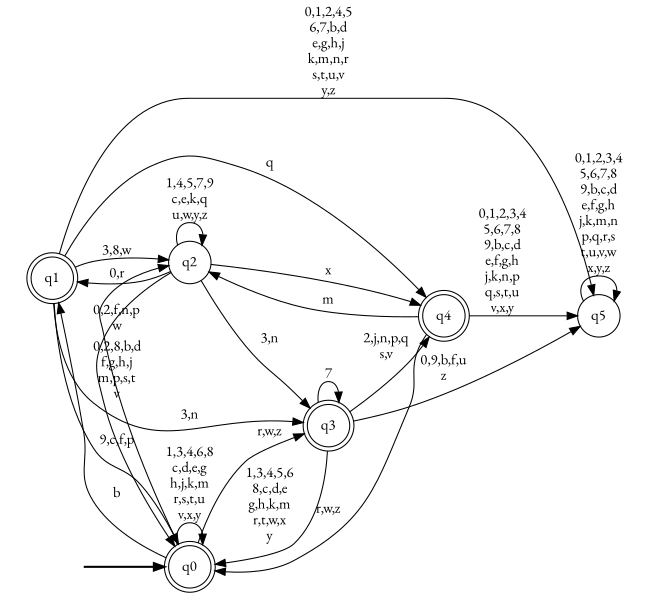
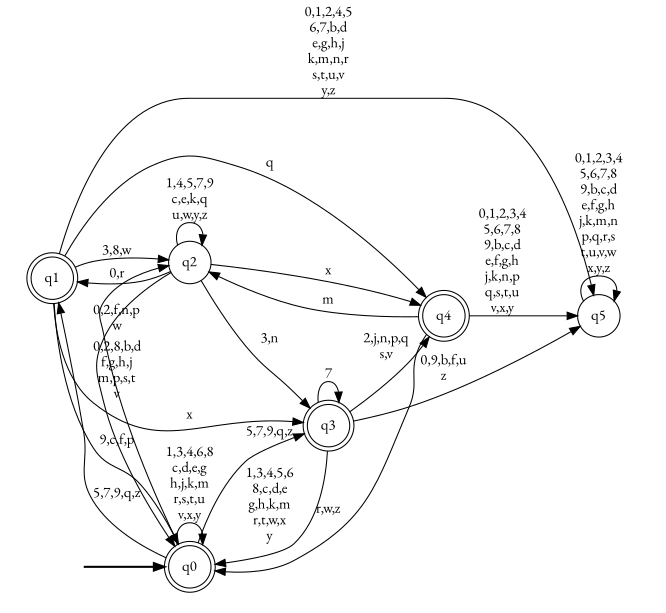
  digraph {
    fontname="EB Garamond"
    rankdir=LR
    node [fontname="EB Garamond" shape=doublecircle style="rounded,filled" color=black fillcolor=white]
    edge [fontname="EB Garamond"]
    __start0 [height=0 shape=none style=invis width=0 color="" fillcolor=""]
    n2 [label=q0]
    n3 [label=q1]
    n4 [label=q2 shape=circle style=filled]
    n5 [label=q3]
    n6 [label=q4 style=filled]
    n7 [label=q5 shape=circle style=filled]
    subgraph cluster_1 {
      nodesep=0.15
      ranksep=0.15
      style=invis
      __start0
      n2
    }
    __start0 -> n2 [penwidth=2]
    n2 -> n2 [label="1,3,4,6,8\nc,d,e,g\nh,j,k,m\nr,s,t,u\nv,x,y"]
-   n2 -> n3 [label=b]
+   n2 -> n3 [label="5,7,9,q,z"]
    n2 -> n4 [label="0,2,f,n,p\nw"]
-   n2 -> n5 [label="r,w,z"]
+   n2 -> n5 [label="5,7,9,q,z"]
    n3 -> n2 [label="9,c,f,p"]
    n3 -> n4 [label="3,8,w"]
-   n3 -> n5 [label="3,n"]
+   n3 -> n5 [label=x]
    n3 -> n6 [label=q]
    n3 -> n7 [label="0,1,2,4,5\n6,7,b,d\ne,g,h,j\nk,m,n,r\ns,t,u,v\ny,z"]
    n4 -> n2 [label="0,2,8,b,d\nf,g,h,j\nm,p,s,t\nv"]
    n4 -> n3 [label="0,r"]
    n4 -> n4 [label="1,4,5,7,9\nc,e,k,q\nu,w,y,z"]
    n4 -> n5 [label="3,n"]
    n4 -> n6 [label=x]
    n5 -> n2 [label="1,3,4,5,6\n8,c,d,e\ng,h,k,m\nr,t,w,x\ny"]
    n5 -> n5 [label=7]
    n5 -> n6 [label="2,j,n,p,q\ns,v"]
    n5 -> n7 [label="0,9,b,f,u\nz"]
    n6 -> n2 [label="r,w,z"]
    n6 -> n4 [label=m]
    n6 -> n7 [label="0,1,2,3,4\n5,6,7,8\n9,b,c,d\ne,f,g,h\nj,k,n,p\nq,s,t,u\nv,x,y"]
    n7 -> n7 [label="0,1,2,3,4\n5,6,7,8\n9,b,c,d\ne,f,g,h\nj,k,m,n\np,q,r,s\nt,u,v,w\nx,y,z"]
  }
